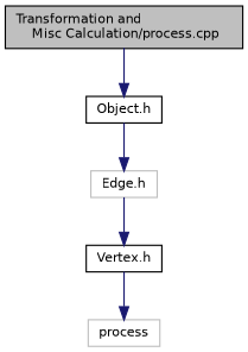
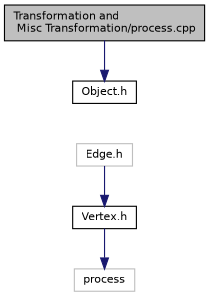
  digraph {
    node [color=black fillcolor=white fontname=Helvetica fontsize=10 shape=record style=filled]
    edge [color=midnightblue fontname=Helvetica fontsize=10 labelfontname=Helvetica labelfontsize=10 style=solid]
-   n1 [fillcolor=grey75 fontcolor=black height=0.2 label="Transformation and\l Misc Calculation/process.cpp" width=0.4]
+   n1 [fillcolor=grey75 fontcolor=black height=0.2 label="Transformation and\l Misc Transformation/process.cpp" width=0.4]
    n2 [height=0.2 label="Object.h" width=0.4]
    n3 [color=grey75 height=0.2 label="Edge.h" width=0.4]
    n4 [height=0.2 label="Vertex.h" width=0.4]
    n5 [color=grey75 height=0.2 label=process width=0.4]
    n1 -> n2
-   n2 -> n3
    n3 -> n4
    n4 -> n5
  }
